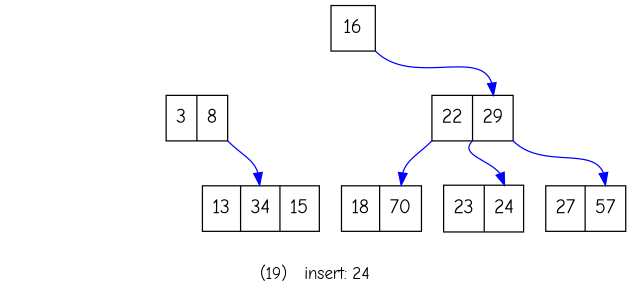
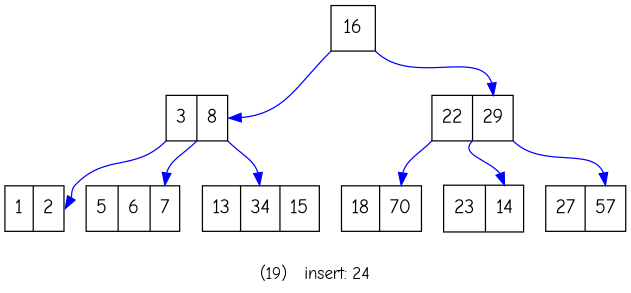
  digraph {
    fontname="Comic Neue"
    label="(19)	insert: 24"
    labeljust=center
    labelloc=b
    ordering=out
    node [fillcolor="#FFFFFF" fontcolor=black fontname="Comic Neue" fontsize=16 shape=record style=filled]
    edge [arrowhead=normal color=blue fontname="Comic Neue" headport=f1 tailport="f0:sw"]
    n1 [height=0.5 label="<f0> 16" width=0.5]
    n2 [height=0.5 label="<f0> 3|<f1> 8" width=0.5]
    n3 [height=0.5 label="<f0> 22|<f1> 29" width=0.5]
+   n4 [height=0.5 label="<f0> 1|<f1> 2" width=0.5]
+   n5 [height=0.5 label="<f0> 5|<f1> 6|<f2> 7" width=0.5]
    n6 [height=0.5 label="<f0> 13|<f1> 34|<f2> 15" width=0.5]
    n7 [height=0.5 label="<f0> 18|<f1> 70" width=0.5]
-   n8 [height=0.5 label="<f0> 23|<f1> 24" width=0.5]
+   n8 [height=0.5 label="<f0> 23|<f1> 14" width=0.5]
    n9 [height=0.5 label="<f0> 27|<f1> 57" width=0.5]
+   n1 -> n2
    n1 -> n3 [tailport="f0:se"]
+   n2 -> n4
+   n2 -> n5 [headport=f2 tailport="f1:sw"]
    n2 -> n6 [tailport="f1:se"]
    n3 -> n7
    n3 -> n8 [tailport="f1:sw"]
    n3 -> n9 [tailport="f1:se"]
  }
